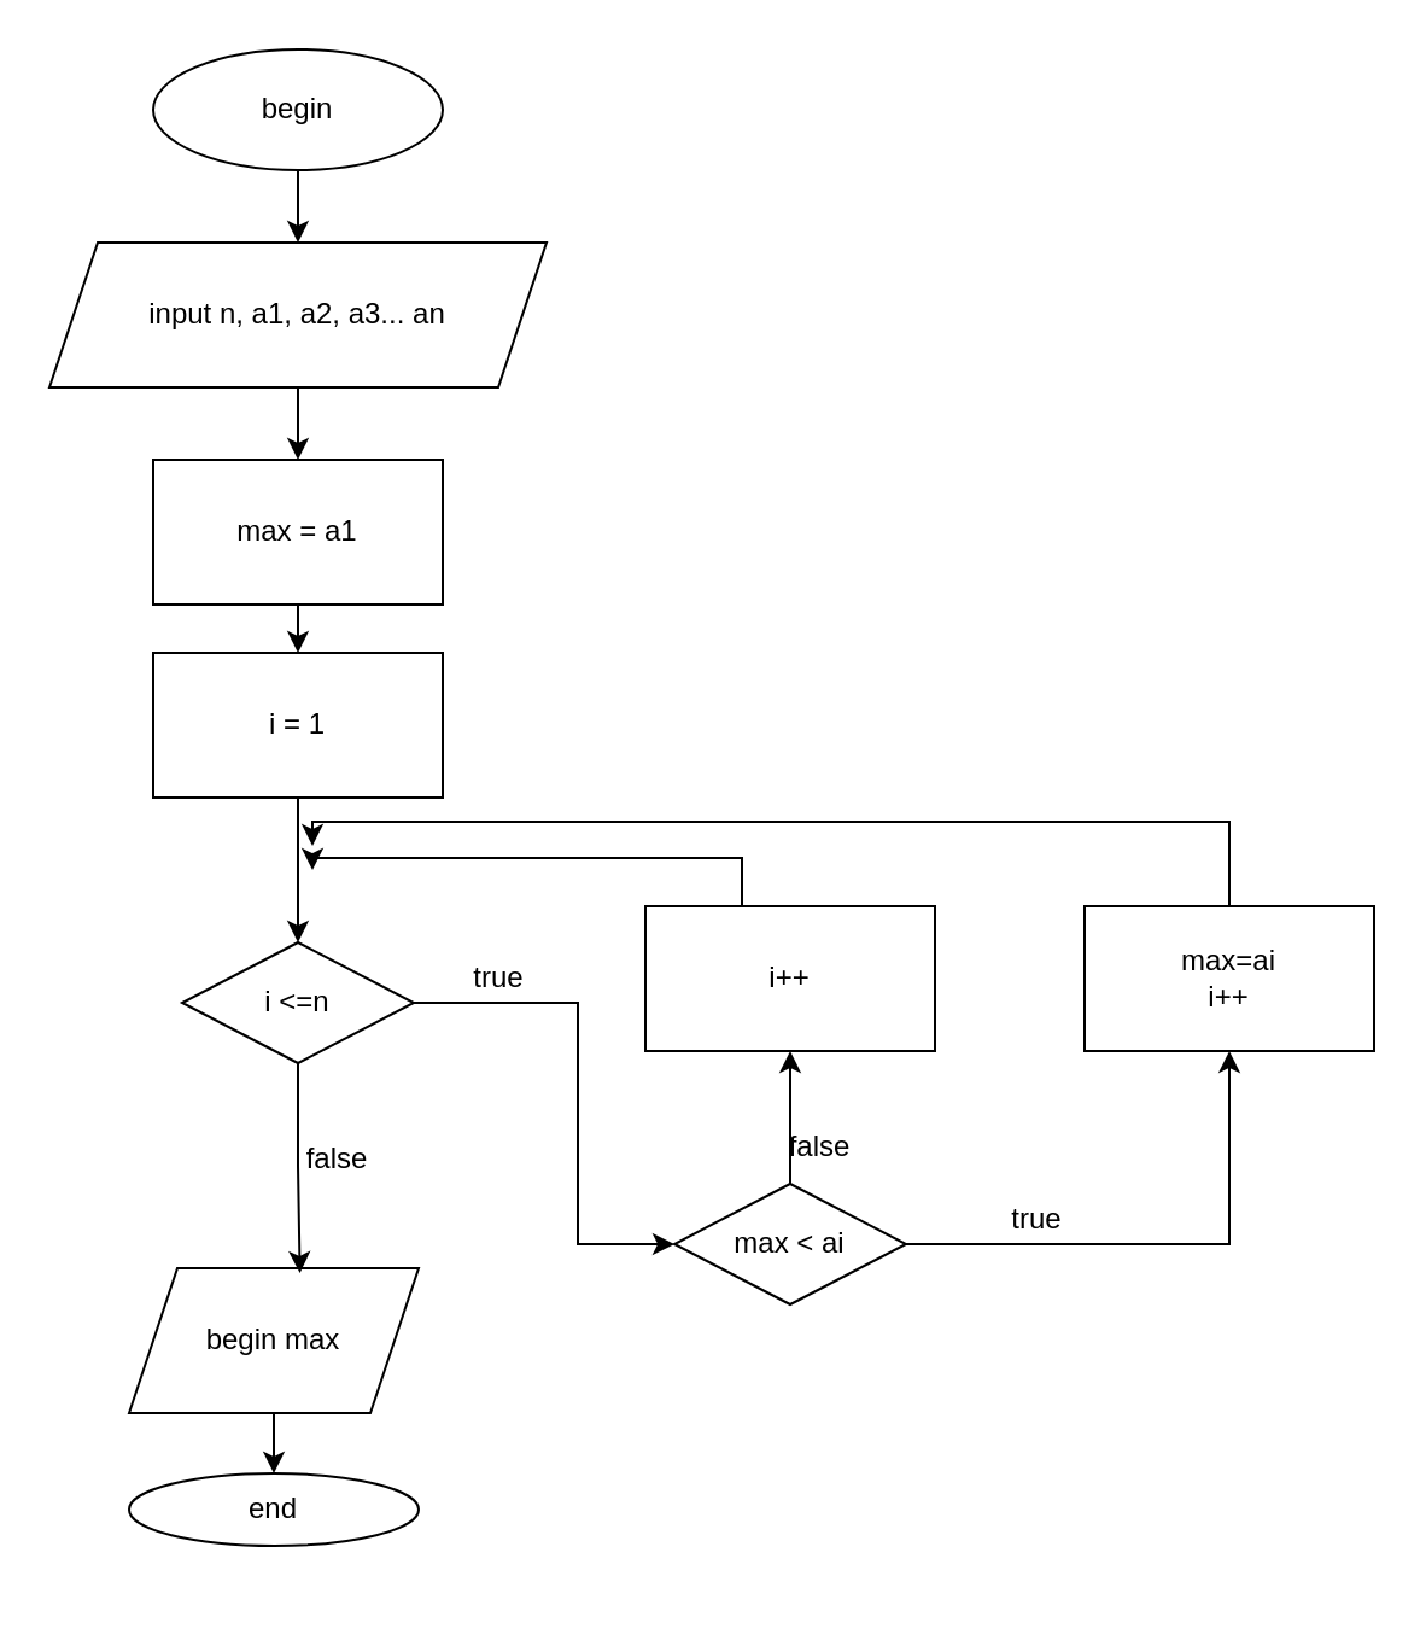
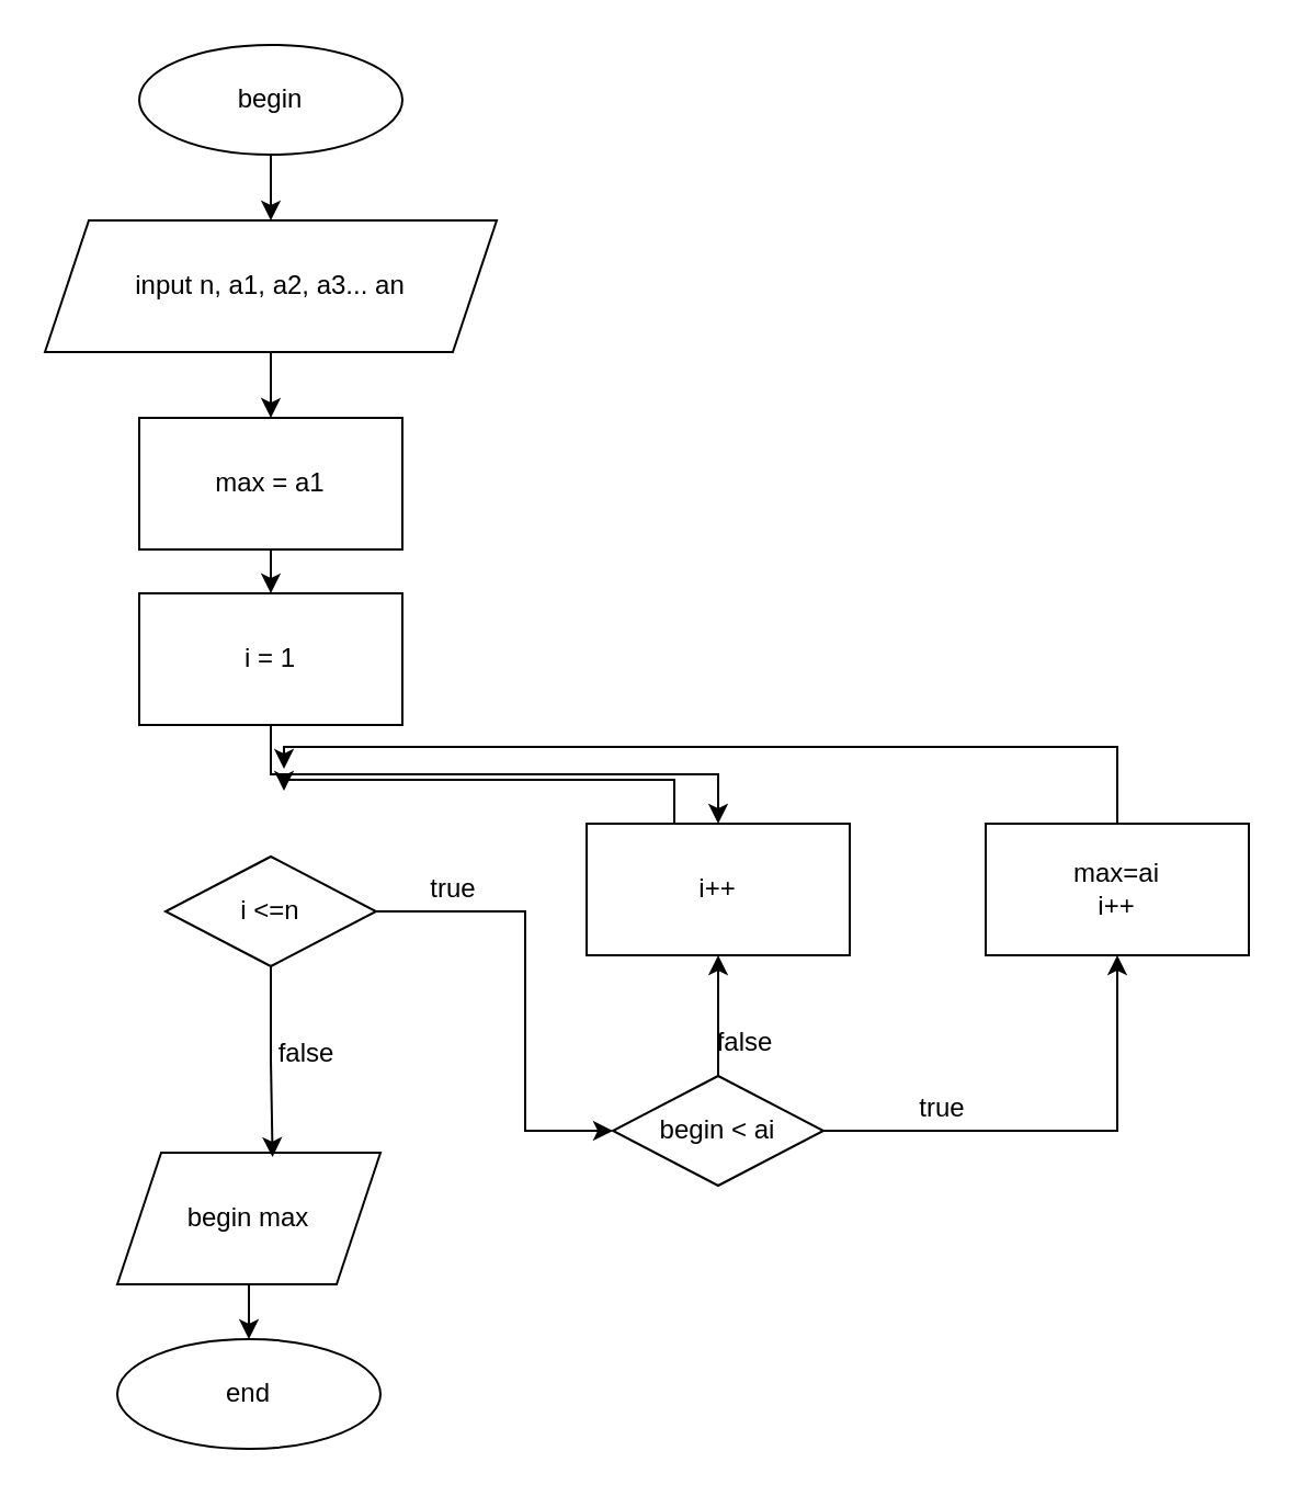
  <mxCell id="0" />
  <mxCell id="1" parent="0" />
  <mxCell id="2" style="edgeStyle=orthogonalEdgeStyle;rounded=0;orthogonalLoop=1;jettySize=auto;html=1;" parent="1" source="3" target="6" edge="1"><mxGeometry relative="1" as="geometry" /></mxCell>
  <mxCell id="3" value="begin" style="ellipse;whiteSpace=wrap;html=1;" parent="1" vertex="1"><mxGeometry x="63" y="20" width="120" height="50" as="geometry" /></mxCell>
- <mxCell id="4" value="end" style="ellipse;whiteSpace=wrap;html=1;" parent="1" vertex="1"><mxGeometry x="53" y="610" width="120" height="30" as="geometry" /></mxCell>
+ <mxCell id="4" value="end" style="ellipse;whiteSpace=wrap;html=1;" parent="1" vertex="1"><mxGeometry x="53" y="610" width="120" height="50" as="geometry" /></mxCell>
  <mxCell id="5" style="edgeStyle=orthogonalEdgeStyle;rounded=0;orthogonalLoop=1;jettySize=auto;html=1;entryX=0.5;entryY=0;entryDx=0;entryDy=0;" parent="1" source="6" target="10" edge="1"><mxGeometry relative="1" as="geometry" /></mxCell>
  <mxCell id="6" value="input n,&amp;nbsp;a1, a2, a3... an" style="shape=parallelogram;perimeter=parallelogramPerimeter;whiteSpace=wrap;html=1;fixedSize=1;" parent="1" vertex="1"><mxGeometry x="20" y="100" width="206" height="60" as="geometry" /></mxCell>
  <mxCell id="7" style="edgeStyle=orthogonalEdgeStyle;rounded=0;orthogonalLoop=1;jettySize=auto;html=1;entryX=0.5;entryY=0;entryDx=0;entryDy=0;" parent="1" source="8" target="4" edge="1"><mxGeometry relative="1" as="geometry" /></mxCell>
  <mxCell id="8" value="begin max" style="shape=parallelogram;perimeter=parallelogramPerimeter;whiteSpace=wrap;html=1;fixedSize=1;" parent="1" vertex="1"><mxGeometry x="53" y="525" width="120" height="60" as="geometry" /></mxCell>
  <mxCell id="9" style="edgeStyle=orthogonalEdgeStyle;rounded=0;orthogonalLoop=1;jettySize=auto;html=1;entryX=0.5;entryY=0;entryDx=0;entryDy=0;" parent="1" source="10" edge="1"><mxGeometry relative="1" as="geometry"><mxPoint x="123" y="270" as="targetPoint" /></mxGeometry></mxCell>
  <mxCell id="10" value="max = a1" style="rounded=0;whiteSpace=wrap;html=1;" parent="1" vertex="1"><mxGeometry x="63" y="190" width="120" height="60" as="geometry" /></mxCell>
  <mxCell id="11" value="" style="edgeStyle=orthogonalEdgeStyle;rounded=0;orthogonalLoop=1;jettySize=auto;html=1;" parent="1" source="13" target="18" edge="1"><mxGeometry relative="1" as="geometry"><Array as="points"><mxPoint x="239" y="415" /><mxPoint x="239" y="515" /></Array></mxGeometry></mxCell>
  <mxCell id="12" style="edgeStyle=orthogonalEdgeStyle;rounded=0;orthogonalLoop=1;jettySize=auto;html=1;exitX=0.5;exitY=1;exitDx=0;exitDy=0;entryX=0.59;entryY=0.033;entryDx=0;entryDy=0;entryPerimeter=0;" parent="1" source="13" target="8" edge="1"><mxGeometry relative="1" as="geometry"><mxPoint x="123" y="580" as="targetPoint" /></mxGeometry></mxCell>
  <mxCell id="13" value="i &amp;lt;=n" style="rhombus;whiteSpace=wrap;html=1;" parent="1" vertex="1"><mxGeometry x="75" y="390" width="96" height="50" as="geometry" /></mxCell>
- <mxCell id="14" style="edgeStyle=orthogonalEdgeStyle;rounded=0;orthogonalLoop=1;jettySize=auto;html=1;exitX=0.5;exitY=1;exitDx=0;exitDy=0;entryX=0.5;entryY=0;entryDx=0;entryDy=0;" parent="1" source="15" target="13" edge="1"><mxGeometry relative="1" as="geometry" /></mxCell>
+ <mxCell id="14" style="edgeStyle=orthogonalEdgeStyle;rounded=0;orthogonalLoop=1;jettySize=auto;html=1;exitX=0.5;exitY=1;exitDx=0;exitDy=0;" parent="1" source="15" target="24" edge="1"><mxGeometry relative="1" as="geometry" /></mxCell>
  <mxCell id="15" value="i = 1" style="rounded=0;whiteSpace=wrap;html=1;" parent="1" vertex="1"><mxGeometry x="63" y="270" width="120" height="60" as="geometry" /></mxCell>
  <mxCell id="16" value="" style="edgeStyle=orthogonalEdgeStyle;rounded=0;orthogonalLoop=1;jettySize=auto;html=1;" parent="1" source="18" target="20" edge="1"><mxGeometry relative="1" as="geometry" /></mxCell>
  <mxCell id="17" value="" style="edgeStyle=orthogonalEdgeStyle;rounded=0;orthogonalLoop=1;jettySize=auto;html=1;" parent="1" source="18" target="24" edge="1"><mxGeometry relative="1" as="geometry" /></mxCell>
- <mxCell id="18" value="max &amp;lt; ai" style="rhombus;whiteSpace=wrap;html=1;" parent="1" vertex="1"><mxGeometry x="279" y="490" width="96" height="50" as="geometry" /></mxCell>
+ <mxCell id="18" value="begin &amp;lt; ai" style="rhombus;whiteSpace=wrap;html=1;" parent="1" vertex="1"><mxGeometry x="279" y="490" width="96" height="50" as="geometry" /></mxCell>
  <mxCell id="19" style="edgeStyle=orthogonalEdgeStyle;rounded=0;orthogonalLoop=1;jettySize=auto;html=1;" parent="1" source="20" edge="1"><mxGeometry relative="1" as="geometry"><mxPoint x="129" y="350" as="targetPoint" /><Array as="points"><mxPoint x="509" y="340" /><mxPoint x="129" y="340" /></Array></mxGeometry></mxCell>
  <mxCell id="20" value="max=ai&lt;br&gt;i++" style="whiteSpace=wrap;html=1;" parent="1" vertex="1"><mxGeometry x="449" y="375" width="120" height="60" as="geometry" /></mxCell>
  <mxCell id="21" value="true" style="text;html=1;resizable=0;autosize=1;align=center;verticalAlign=middle;points=[];fillColor=none;strokeColor=none;rounded=0;" parent="1" vertex="1"><mxGeometry x="186" y="390" width="40" height="30" as="geometry" /></mxCell>
  <mxCell id="22" value="false" style="text;html=1;resizable=0;autosize=1;align=center;verticalAlign=middle;points=[];fillColor=none;strokeColor=none;rounded=0;" parent="1" vertex="1"><mxGeometry x="114" y="465" width="50" height="30" as="geometry" /></mxCell>
  <mxCell id="23" style="edgeStyle=orthogonalEdgeStyle;rounded=0;orthogonalLoop=1;jettySize=auto;html=1;exitX=0.5;exitY=0;exitDx=0;exitDy=0;" parent="1" source="24" edge="1"><mxGeometry relative="1" as="geometry"><mxPoint x="129" y="360" as="targetPoint" /><Array as="points"><mxPoint x="307" y="355" /><mxPoint x="129" y="355" /></Array></mxGeometry></mxCell>
  <mxCell id="24" value="i++" style="whiteSpace=wrap;html=1;" parent="1" vertex="1"><mxGeometry x="267" y="375" width="120" height="60" as="geometry" /></mxCell>
  <mxCell id="25" value="true" style="text;html=1;resizable=0;autosize=1;align=center;verticalAlign=middle;points=[];fillColor=none;strokeColor=none;rounded=0;" parent="1" vertex="1"><mxGeometry x="409" y="490" width="40" height="30" as="geometry" /></mxCell>
  <mxCell id="26" value="false&lt;br&gt;" style="text;html=1;resizable=0;autosize=1;align=center;verticalAlign=middle;points=[];fillColor=none;strokeColor=none;rounded=0;" parent="1" vertex="1"><mxGeometry x="314" y="460" width="50" height="30" as="geometry" /></mxCell>
